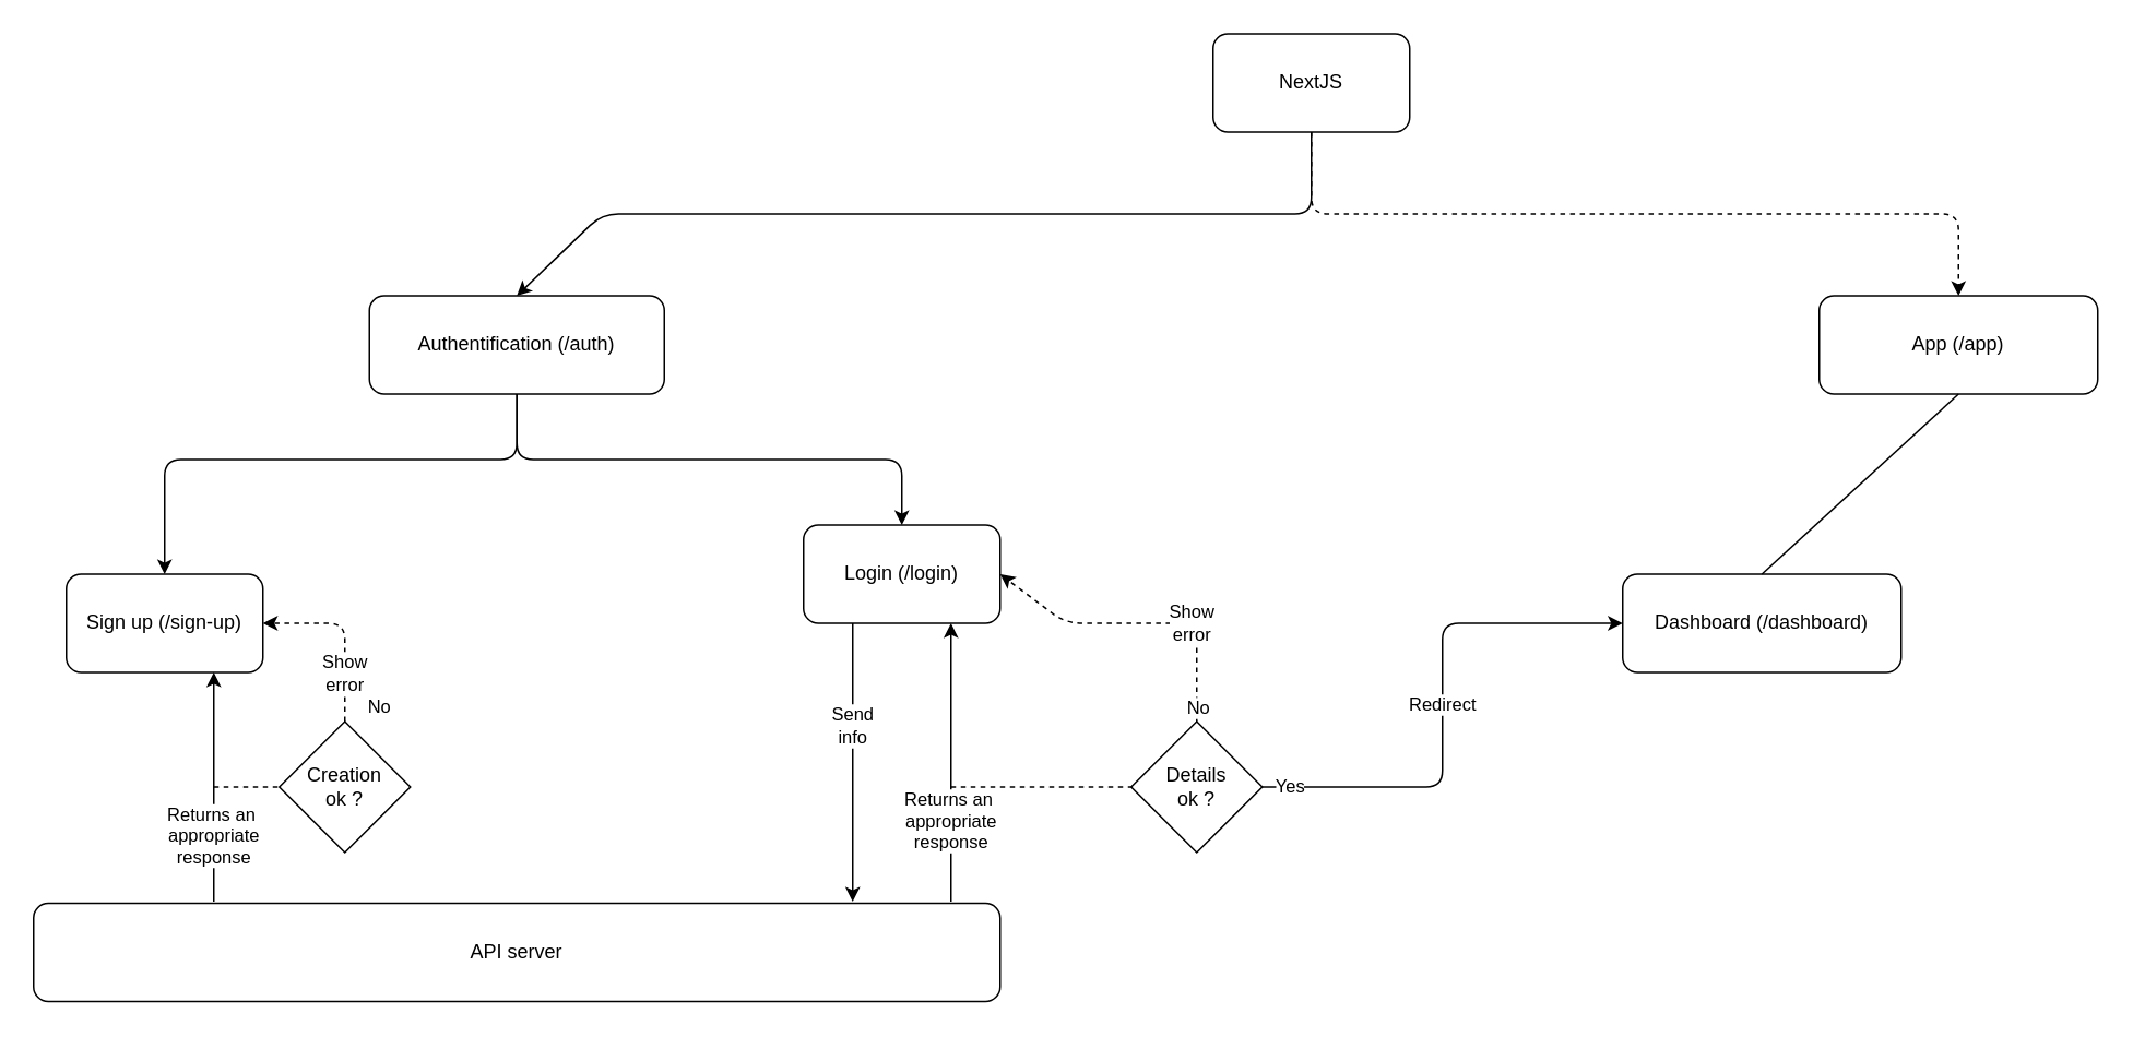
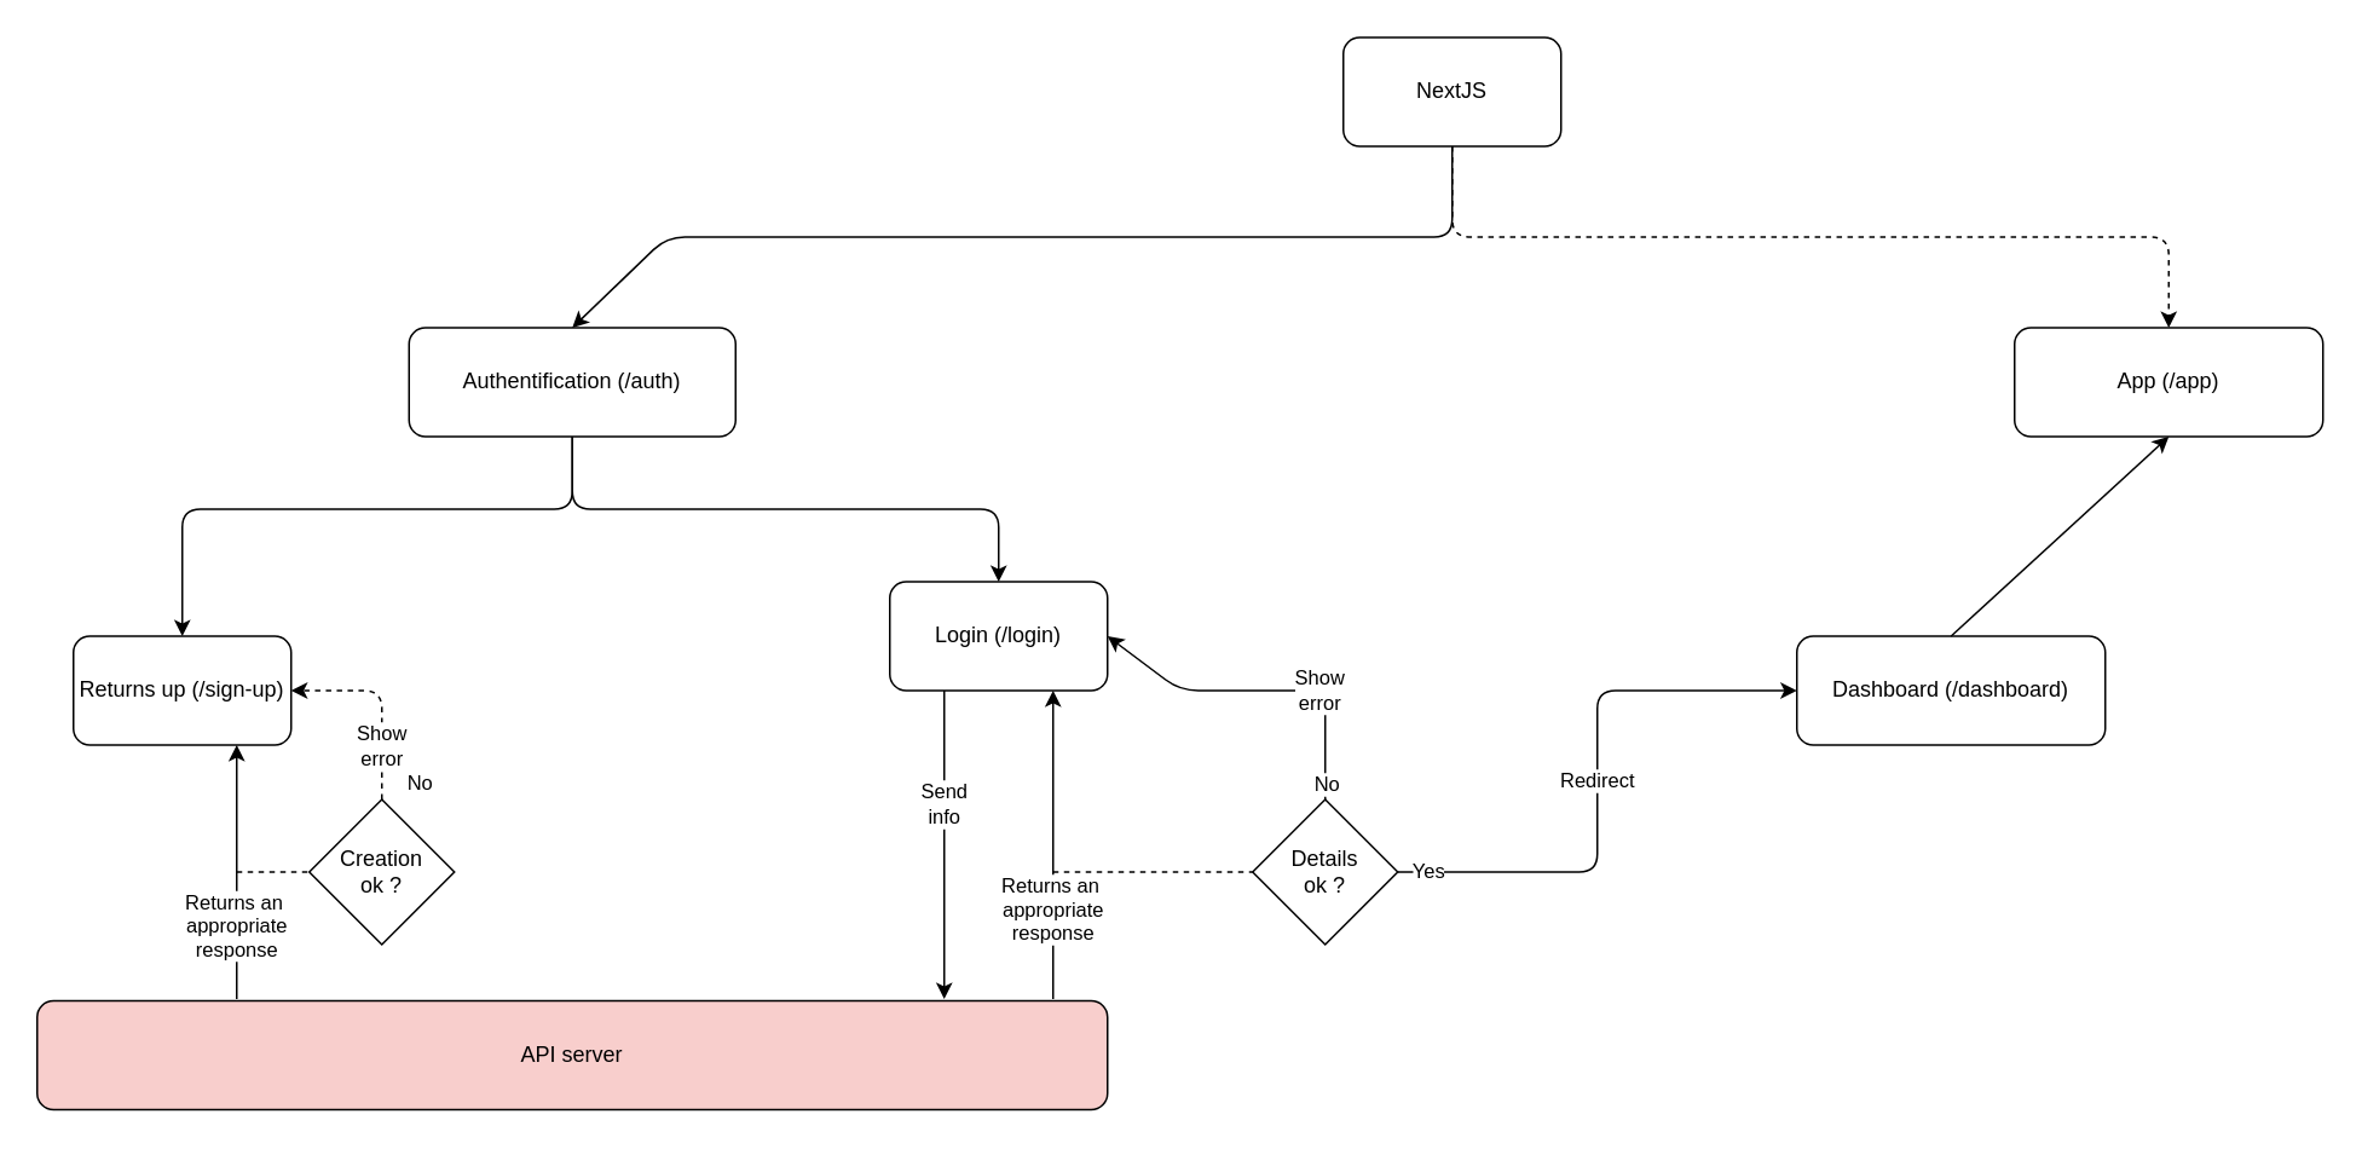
  <mxCell id="0" />
  <mxCell id="1" parent="0" />
  <mxCell id="2" style="edgeStyle=none;html=1;exitX=0.5;exitY=1;exitDx=0;exitDy=0;entryX=0.5;entryY=0;entryDx=0;entryDy=0;endArrow=classic;endFill=1;" parent="1" source="3" target="5" edge="1"><mxGeometry relative="1" as="geometry"><Array as="points"><mxPoint x="315" y="280" /><mxPoint x="550" y="280" /></Array></mxGeometry></mxCell>
  <mxCell id="3" value="Authentification (/auth)" style="rounded=1;whiteSpace=wrap;html=1;" parent="1" vertex="1"><mxGeometry x="225" y="180" width="180" height="60" as="geometry" /></mxCell>
- <mxCell id="4" value="Sign up (/sign-up)" style="rounded=1;whiteSpace=wrap;html=1;" parent="1" vertex="1"><mxGeometry x="40" y="350" width="120" height="60" as="geometry" /></mxCell>
+ <mxCell id="4" value="Returns up (/sign-up)" style="rounded=1;whiteSpace=wrap;html=1;" parent="1" vertex="1"><mxGeometry x="40" y="350" width="120" height="60" as="geometry" /></mxCell>
  <mxCell id="5" value="Login (/login)" style="rounded=1;whiteSpace=wrap;html=1;" parent="1" vertex="1"><mxGeometry x="490" y="320" width="120" height="60" as="geometry" /></mxCell>
  <mxCell id="6" value="" style="endArrow=classic;html=1;exitX=0.5;exitY=1;exitDx=0;exitDy=0;entryX=0.5;entryY=0;entryDx=0;entryDy=0;endFill=1;" parent="1" source="3" target="4" edge="1"><mxGeometry width="50" height="50" relative="1" as="geometry"><mxPoint x="410" y="450" as="sourcePoint" /><mxPoint x="460" y="400" as="targetPoint" /><Array as="points"><mxPoint x="315" y="280" /><mxPoint x="100" y="280" /></Array></mxGeometry></mxCell>
- <mxCell id="7" value="API server" style="rounded=1;whiteSpace=wrap;html=1;" parent="1" vertex="1"><mxGeometry x="20" y="551" width="590" height="60" as="geometry" /></mxCell>
+ <mxCell id="7" value="API server" style="rounded=1;whiteSpace=wrap;html=1;fillColor=#f8cecc;" parent="1" vertex="1"><mxGeometry x="20" y="551" width="590" height="60" as="geometry" /></mxCell>
  <mxCell id="8" value="Returns an&amp;nbsp;&lt;br&gt;appropriate&lt;br&gt;response" style="endArrow=classic;html=1;entryX=0.75;entryY=1;entryDx=0;entryDy=0;" parent="1" target="4" edge="1"><mxGeometry x="-0.429" width="50" height="50" relative="1" as="geometry"><mxPoint x="130" y="550" as="sourcePoint" /><mxPoint x="470" y="570" as="targetPoint" /><mxPoint as="offset" /></mxGeometry></mxCell>
  <mxCell id="9" value="Send&lt;br&gt;info" style="endArrow=classic;html=1;exitX=0.25;exitY=1;exitDx=0;exitDy=0;" parent="1" source="5" edge="1"><mxGeometry x="-0.259" width="50" height="50" relative="1" as="geometry"><mxPoint x="610" y="520" as="sourcePoint" /><mxPoint x="520" y="550" as="targetPoint" /><mxPoint as="offset" /></mxGeometry></mxCell>
  <mxCell id="10" value="Returns an&amp;nbsp;&lt;br&gt;appropriate&lt;br&gt;response" style="endArrow=classic;html=1;entryX=0.75;entryY=1;entryDx=0;entryDy=0;" parent="1" target="5" edge="1"><mxGeometry x="-0.429" width="50" height="50" relative="1" as="geometry"><mxPoint x="580" y="550" as="sourcePoint" /><mxPoint x="310" y="420" as="targetPoint" /><mxPoint as="offset" /></mxGeometry></mxCell>
  <mxCell id="11" value="Details&lt;br&gt;ok ?" style="rhombus;whiteSpace=wrap;html=1;" parent="1" vertex="1"><mxGeometry x="690" y="440" width="80" height="80" as="geometry" /></mxCell>
  <mxCell id="12" value="" style="endArrow=none;dashed=1;html=1;entryX=0;entryY=0.5;entryDx=0;entryDy=0;" parent="1" target="11" edge="1"><mxGeometry width="50" height="50" relative="1" as="geometry"><mxPoint x="580" y="480" as="sourcePoint" /><mxPoint x="740" y="450" as="targetPoint" /></mxGeometry></mxCell>
- <mxCell id="13" value="Show&lt;br&gt;error" style="endArrow=classic;html=1;exitX=0.5;exitY=0;exitDx=0;exitDy=0;entryX=1;entryY=0.5;entryDx=0;entryDy=0;dashed=1;" parent="1" source="11" target="5" edge="1"><mxGeometry x="-0.333" width="50" height="50" relative="1" as="geometry"><mxPoint x="730" y="340" as="sourcePoint" /><mxPoint x="580" y="350" as="targetPoint" /><Array as="points"><mxPoint x="730" y="380" /><mxPoint x="650" y="380" /></Array><mxPoint as="offset" /></mxGeometry></mxCell>
+ <mxCell id="13" value="Show&lt;br&gt;error" style="endArrow=classic;html=1;exitX=0.5;exitY=0;exitDx=0;exitDy=0;entryX=1;entryY=0.5;entryDx=0;entryDy=0;dashed=0;" parent="1" source="11" target="5" edge="1"><mxGeometry x="-0.333" width="50" height="50" relative="1" as="geometry"><mxPoint x="730" y="340" as="sourcePoint" /><mxPoint x="580" y="350" as="targetPoint" /><Array as="points"><mxPoint x="730" y="380" /><mxPoint x="650" y="380" /></Array><mxPoint as="offset" /></mxGeometry></mxCell>
  <mxCell id="14" value="No" style="edgeLabel;html=1;align=center;verticalAlign=middle;resizable=0;points=[];" parent="13" vertex="1" connectable="0"><mxGeometry x="-0.907" relative="1" as="geometry"><mxPoint as="offset" /></mxGeometry></mxCell>
  <mxCell id="15" value="Dashboard (/dashboard)" style="rounded=1;whiteSpace=wrap;html=1;" parent="1" vertex="1"><mxGeometry x="990" y="350" width="170" height="60" as="geometry" /></mxCell>
  <mxCell id="16" value="Redirect" style="endArrow=classic;html=1;exitX=1;exitY=0.5;exitDx=0;exitDy=0;entryX=0;entryY=0.5;entryDx=0;entryDy=0;dashed=0;" parent="1" source="11" target="15" edge="1"><mxGeometry width="50" height="50" relative="1" as="geometry"><mxPoint x="860" y="490" as="sourcePoint" /><mxPoint x="910" y="440" as="targetPoint" /><Array as="points"><mxPoint x="880" y="480" /><mxPoint x="880" y="380" /></Array></mxGeometry></mxCell>
  <mxCell id="17" value="Yes" style="edgeLabel;html=1;align=center;verticalAlign=middle;resizable=0;points=[];" parent="16" vertex="1" connectable="0"><mxGeometry x="-0.882" y="-2" relative="1" as="geometry"><mxPoint x="-3" y="-3" as="offset" /></mxGeometry></mxCell>
  <mxCell id="18" value="App (/app)" style="rounded=1;whiteSpace=wrap;html=1;" parent="1" vertex="1"><mxGeometry x="1110" y="180" width="170" height="60" as="geometry" /></mxCell>
- <mxCell id="19" value="" style="endArrow=none;html=1;exitX=0.5;exitY=0;exitDx=0;exitDy=0;entryX=0.5;entryY=1;entryDx=0;entryDy=0;" parent="1" source="15" target="18" edge="1"><mxGeometry width="50" height="50" relative="1" as="geometry"><mxPoint x="1080" y="600" as="sourcePoint" /><mxPoint x="1130" y="550" as="targetPoint" /></mxGeometry></mxCell>
+ <mxCell id="19" value="" style="endArrow=classic;html=1;exitX=0.5;exitY=0;exitDx=0;exitDy=0;entryX=0.5;entryY=1;entryDx=0;entryDy=0;" parent="1" source="15" target="18" edge="1"><mxGeometry width="50" height="50" relative="1" as="geometry"><mxPoint x="1080" y="600" as="sourcePoint" /><mxPoint x="1130" y="550" as="targetPoint" /></mxGeometry></mxCell>
  <mxCell id="20" value="NextJS" style="rounded=1;whiteSpace=wrap;html=1;" parent="1" vertex="1"><mxGeometry x="740" y="20" width="120" height="60" as="geometry" /></mxCell>
  <mxCell id="21" value="" style="endArrow=none;html=1;exitX=0.5;exitY=0;exitDx=0;exitDy=0;entryX=0.5;entryY=1;entryDx=0;entryDy=0;endFill=0;startArrow=classic;startFill=1;" parent="1" source="3" target="20" edge="1"><mxGeometry width="50" height="50" relative="1" as="geometry"><mxPoint x="840" y="200" as="sourcePoint" /><mxPoint x="890" y="150" as="targetPoint" /><Array as="points"><mxPoint x="367" y="130" /><mxPoint x="800" y="130" /></Array></mxGeometry></mxCell>
  <mxCell id="22" value="" style="endArrow=classic;html=1;exitX=0.5;exitY=1;exitDx=0;exitDy=0;entryX=0.5;entryY=0;entryDx=0;entryDy=0;endFill=1;dashed=1;" parent="1" source="20" target="18" edge="1"><mxGeometry width="50" height="50" relative="1" as="geometry"><mxPoint x="960" y="200" as="sourcePoint" /><mxPoint x="1010" y="150" as="targetPoint" /><Array as="points"><mxPoint x="800" y="130" /><mxPoint x="1195" y="130" /></Array></mxGeometry></mxCell>
  <mxCell id="23" value="Creation&lt;br&gt;ok ?" style="rhombus;whiteSpace=wrap;html=1;" parent="1" vertex="1"><mxGeometry x="170" y="440" width="80" height="80" as="geometry" /></mxCell>
  <mxCell id="24" value="" style="endArrow=none;dashed=1;html=1;entryX=0;entryY=0.5;entryDx=0;entryDy=0;" parent="1" target="23" edge="1"><mxGeometry width="50" height="50" relative="1" as="geometry"><mxPoint x="130" y="480" as="sourcePoint" /><mxPoint x="700" y="390" as="targetPoint" /></mxGeometry></mxCell>
  <mxCell id="25" value="Show&lt;br&gt;error" style="endArrow=classic;html=1;entryX=1;entryY=0.5;entryDx=0;entryDy=0;dashed=1;exitX=0.5;exitY=0;exitDx=0;exitDy=0;" parent="1" edge="1" target="4" source="23"><mxGeometry x="-0.455" width="50" height="50" relative="1" as="geometry"><mxPoint x="330" y="440" as="sourcePoint" /><mxPoint x="249" y="380" as="targetPoint" /><Array as="points"><mxPoint x="210" y="410" /><mxPoint x="210" y="380" /></Array><mxPoint y="1" as="offset" /></mxGeometry></mxCell>
  <mxCell id="26" value="No" style="edgeLabel;html=1;align=center;verticalAlign=middle;resizable=0;points=[];" parent="25" vertex="1" connectable="0"><mxGeometry x="-0.907" relative="1" as="geometry"><mxPoint x="20" y="-5" as="offset" /></mxGeometry></mxCell>
